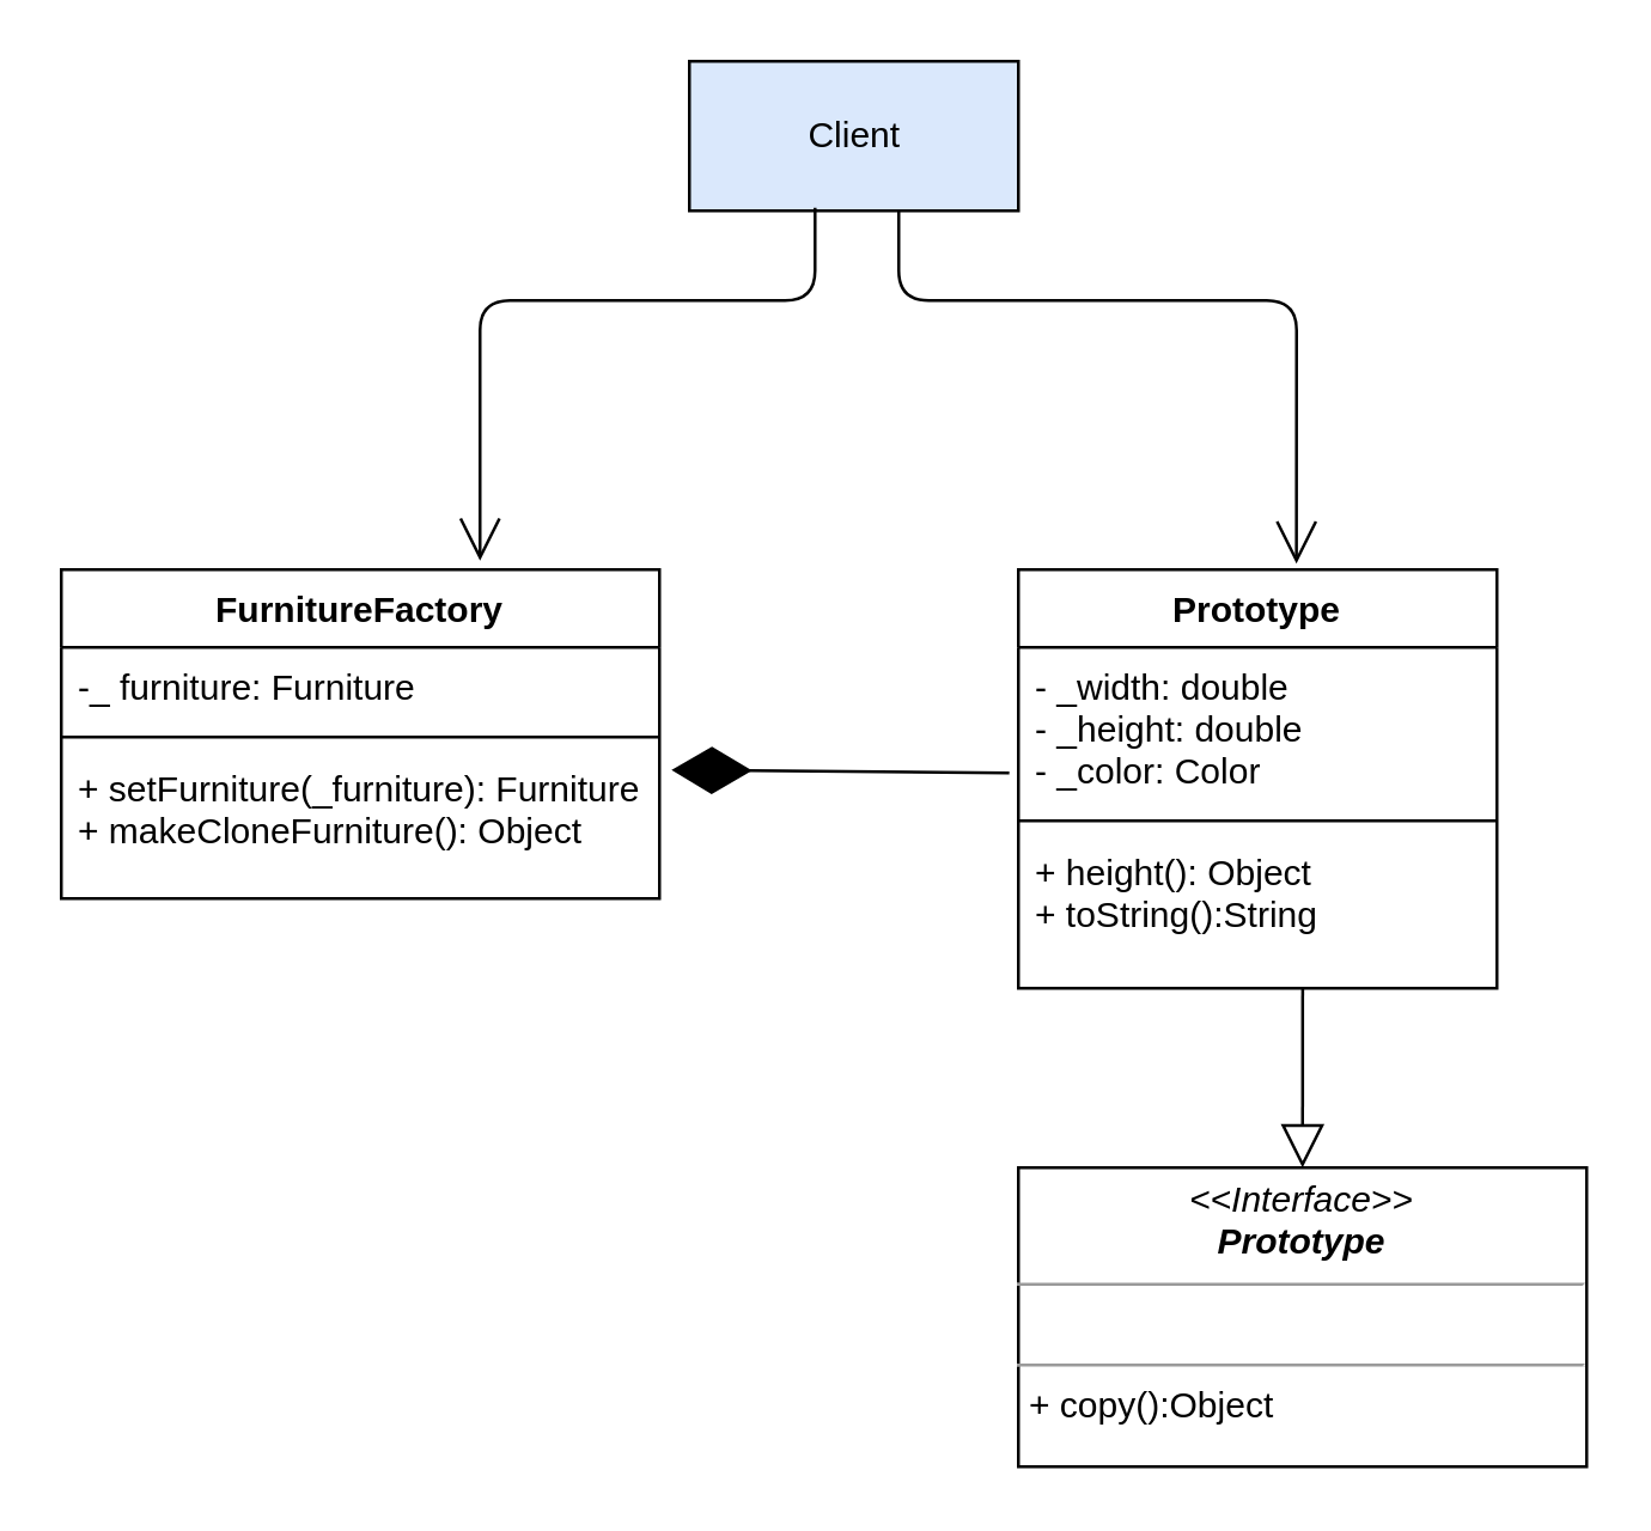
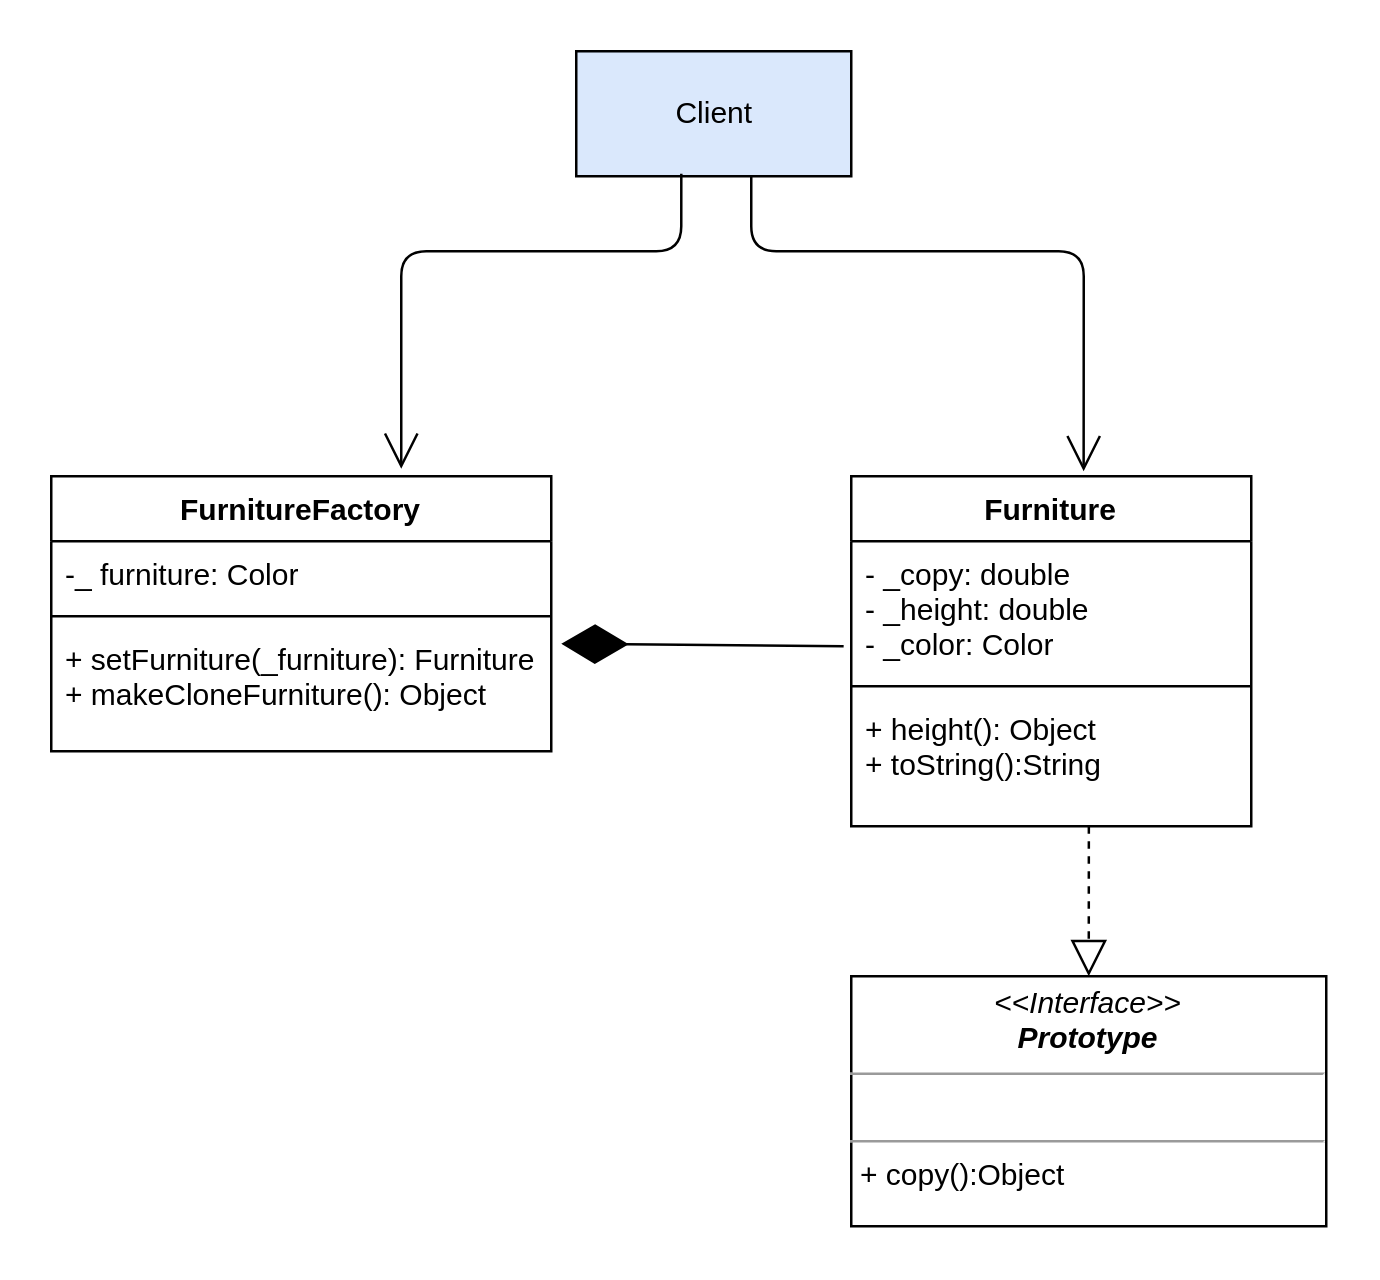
  <mxCell id="0" />
  <mxCell id="1" parent="0" />
  <mxCell id="2" value="Client" style="html=1;fillColor=#dae8fc;" vertex="1" parent="1"><mxGeometry x="230" y="20" width="110" height="50" as="geometry" /></mxCell>
- <mxCell id="3" value="Prototype" style="swimlane;fontStyle=1;align=center;verticalAlign=top;childLayout=stackLayout;horizontal=1;startSize=26;horizontalStack=0;resizeParent=1;resizeParentMax=0;resizeLast=0;collapsible=1;marginBottom=0;" vertex="1" parent="1"><mxGeometry x="340" y="190" width="160" height="140" as="geometry" /></mxCell>
- <mxCell id="4" value="- _width: double&#10;- _height: double&#10;- _color: Color&#10;&#10;" style="text;strokeColor=none;fillColor=none;align=left;verticalAlign=top;spacingLeft=4;spacingRight=4;overflow=hidden;rotatable=0;points=[[0,0.5],[1,0.5]];portConstraint=eastwest;" vertex="1" parent="3"><mxGeometry y="26" width="160" height="54" as="geometry" /></mxCell>
+ <mxCell id="3" value="Furniture" style="swimlane;fontStyle=1;align=center;verticalAlign=top;childLayout=stackLayout;horizontal=1;startSize=26;horizontalStack=0;resizeParent=1;resizeParentMax=0;resizeLast=0;collapsible=1;marginBottom=0;" vertex="1" parent="1"><mxGeometry x="340" y="190" width="160" height="140" as="geometry" /></mxCell>
+ <mxCell id="4" value="- _copy: double&#10;- _height: double&#10;- _color: Color&#10;&#10;" style="text;strokeColor=none;fillColor=none;align=left;verticalAlign=top;spacingLeft=4;spacingRight=4;overflow=hidden;rotatable=0;points=[[0,0.5],[1,0.5]];portConstraint=eastwest;" vertex="1" parent="3"><mxGeometry y="26" width="160" height="54" as="geometry" /></mxCell>
  <mxCell id="5" value="" style="line;strokeWidth=1;fillColor=none;align=left;verticalAlign=middle;spacingTop=-1;spacingLeft=3;spacingRight=3;rotatable=0;labelPosition=right;points=[];portConstraint=eastwest;" vertex="1" parent="3"><mxGeometry y="80" width="160" height="8" as="geometry" /></mxCell>
  <mxCell id="6" value="+ height(): Object&#10;+ toString():String" style="text;strokeColor=none;fillColor=none;align=left;verticalAlign=top;spacingLeft=4;spacingRight=4;overflow=hidden;rotatable=0;points=[[0,0.5],[1,0.5]];portConstraint=eastwest;" vertex="1" parent="3"><mxGeometry y="88" width="160" height="52" as="geometry" /></mxCell>
  <mxCell id="7" value="FurnitureFactory" style="swimlane;fontStyle=1;align=center;verticalAlign=top;childLayout=stackLayout;horizontal=1;startSize=26;horizontalStack=0;resizeParent=1;resizeParentMax=0;resizeLast=0;collapsible=1;marginBottom=0;" vertex="1" parent="1"><mxGeometry x="20" y="190" width="200" height="110" as="geometry" /></mxCell>
- <mxCell id="8" value="-_ furniture: Furniture" style="text;strokeColor=none;fillColor=none;align=left;verticalAlign=top;spacingLeft=4;spacingRight=4;overflow=hidden;rotatable=0;points=[[0,0.5],[1,0.5]];portConstraint=eastwest;" vertex="1" parent="7"><mxGeometry y="26" width="200" height="26" as="geometry" /></mxCell>
+ <mxCell id="8" value="-_ furniture: Color" style="text;strokeColor=none;fillColor=none;align=left;verticalAlign=top;spacingLeft=4;spacingRight=4;overflow=hidden;rotatable=0;points=[[0,0.5],[1,0.5]];portConstraint=eastwest;" vertex="1" parent="7"><mxGeometry y="26" width="200" height="26" as="geometry" /></mxCell>
  <mxCell id="9" value="" style="line;strokeWidth=1;fillColor=none;align=left;verticalAlign=middle;spacingTop=-1;spacingLeft=3;spacingRight=3;rotatable=0;labelPosition=right;points=[];portConstraint=eastwest;" vertex="1" parent="7"><mxGeometry y="52" width="200" height="8" as="geometry" /></mxCell>
  <mxCell id="10" value="+ setFurniture(_furniture): Furniture&#10;+ makeCloneFurniture(): Object" style="text;strokeColor=none;fillColor=none;align=left;verticalAlign=top;spacingLeft=4;spacingRight=4;overflow=hidden;rotatable=0;points=[[0,0.5],[1,0.5]];portConstraint=eastwest;" vertex="1" parent="7"><mxGeometry y="60" width="200" height="50" as="geometry" /></mxCell>
- <mxCell id="11" value="" style="endArrow=block;dashed=0;endFill=0;endSize=12;html=1;entryX=0.5;entryY=0;entryDx=0;entryDy=0;exitX=0.594;exitY=1;exitDx=0;exitDy=0;exitPerimeter=0;" edge="1" parent="1" source="6" target="13"><mxGeometry width="160" relative="1" as="geometry"><mxPoint x="430" y="329" as="sourcePoint" /><mxPoint x="330" y="124" as="targetPoint" /><Array as="points" /></mxGeometry></mxCell>
+ <mxCell id="11" value="" style="endArrow=block;dashed=1;endFill=0;endSize=12;html=1;entryX=0.5;entryY=0;entryDx=0;entryDy=0;exitX=0.594;exitY=1;exitDx=0;exitDy=0;exitPerimeter=0;" edge="1" parent="1" source="6" target="13"><mxGeometry width="160" relative="1" as="geometry"><mxPoint x="430" y="329" as="sourcePoint" /><mxPoint x="330" y="124" as="targetPoint" /><Array as="points" /></mxGeometry></mxCell>
  <mxCell id="12" value="" style="endArrow=diamondThin;endFill=1;endSize=24;html=1;exitX=-0.019;exitY=0.778;exitDx=0;exitDy=0;exitPerimeter=0;entryX=1.02;entryY=0.14;entryDx=0;entryDy=0;entryPerimeter=0;" edge="1" parent="1" source="4" target="10"><mxGeometry width="160" relative="1" as="geometry"><mxPoint x="300" y="240" as="sourcePoint" /><mxPoint x="280" y="320" as="targetPoint" /></mxGeometry></mxCell>
  <mxCell id="13" value="&lt;p style=&quot;margin: 0px ; margin-top: 4px ; text-align: center&quot;&gt;&lt;i&gt;&amp;lt;&amp;lt;Interface&amp;gt;&amp;gt;&lt;/i&gt;&lt;br&gt;&lt;b&gt;&lt;i&gt;Prototype&lt;/i&gt;&lt;/b&gt;&lt;/p&gt;&lt;hr size=&quot;1&quot;&gt;&lt;p style=&quot;margin: 0px ; margin-left: 4px&quot;&gt;&lt;br&gt;&lt;/p&gt;&lt;hr size=&quot;1&quot;&gt;&lt;p style=&quot;margin: 0px ; margin-left: 4px&quot;&gt;+ copy():Object&lt;/p&gt;" style="verticalAlign=top;align=left;overflow=fill;fontSize=12;fontFamily=Helvetica;html=1;" vertex="1" parent="1"><mxGeometry x="340" y="390" width="190" height="100" as="geometry" /></mxCell>
  <mxCell id="14" value="" style="endArrow=open;endFill=1;endSize=12;html=1;exitX=0.382;exitY=0.98;exitDx=0;exitDy=0;exitPerimeter=0;" edge="1" parent="1" source="2"><mxGeometry width="160" relative="1" as="geometry"><mxPoint x="230" y="210" as="sourcePoint" /><mxPoint x="160" y="187" as="targetPoint" /><Array as="points"><mxPoint x="272" y="100" /><mxPoint x="160" y="100" /></Array></mxGeometry></mxCell>
  <mxCell id="15" value="" style="endArrow=open;endFill=1;endSize=12;html=1;entryX=0.581;entryY=-0.014;entryDx=0;entryDy=0;entryPerimeter=0;" edge="1" parent="1" target="3"><mxGeometry width="160" relative="1" as="geometry"><mxPoint x="300" y="70" as="sourcePoint" /><mxPoint x="390" y="210" as="targetPoint" /><Array as="points"><mxPoint x="300" y="100" /><mxPoint x="433" y="100" /></Array></mxGeometry></mxCell>
